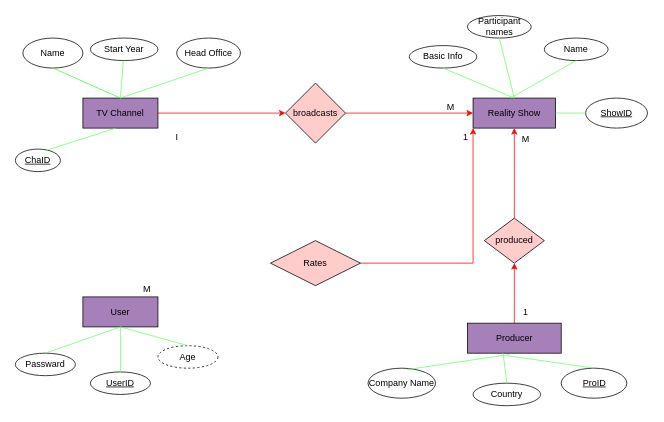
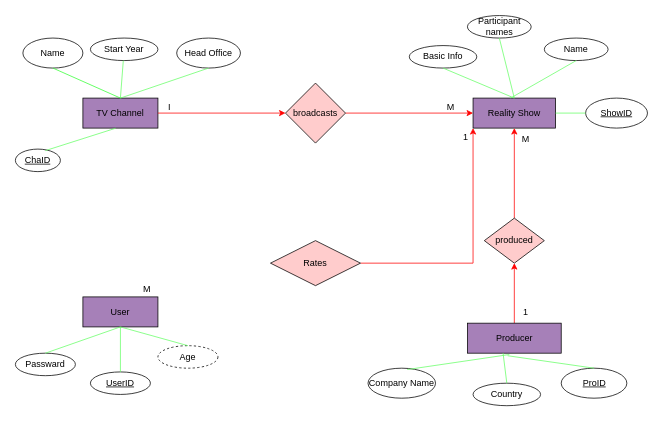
  <mxCell id="0" />
  <mxCell id="1" parent="0" />
  <mxCell id="2" value="TV Channel" style="whiteSpace=wrap;html=1;align=center;fillColor=#A680B8;" vertex="1" parent="1"><mxGeometry x="110" y="130" width="100" height="40" as="geometry" /></mxCell>
  <mxCell id="3" value="" style="edgeStyle=orthogonalEdgeStyle;rounded=0;orthogonalLoop=1;jettySize=auto;html=1;strokeColor=#FF0000;" edge="1" parent="1" source="4" target="5"><mxGeometry relative="1" as="geometry" /></mxCell>
  <mxCell id="4" value="broadcasts" style="rhombus;whiteSpace=wrap;html=1;fillColor=#FFCCCC;" vertex="1" parent="1"><mxGeometry x="380" y="110" width="80" height="80" as="geometry" /></mxCell>
  <mxCell id="5" value="Reality Show" style="whiteSpace=wrap;html=1;fillColor=#A680B8;" vertex="1" parent="1"><mxGeometry x="630" y="130" width="110" height="40" as="geometry" /></mxCell>
  <mxCell id="6" value="" style="edgeStyle=orthogonalEdgeStyle;rounded=0;orthogonalLoop=1;jettySize=auto;html=1;entryX=0;entryY=0.5;entryDx=0;entryDy=0;fillColor=#33FF33;strokeColor=#FF0000;" edge="1" parent="1" source="2" target="4"><mxGeometry relative="1" as="geometry"><mxPoint x="230" y="150" as="sourcePoint" /><mxPoint x="240" y="150" as="targetPoint" /></mxGeometry></mxCell>
  <mxCell id="7" value="M" style="text;html=1;align=center;verticalAlign=middle;resizable=0;points=[];autosize=1;strokeColor=none;fillColor=none;" vertex="1" parent="1"><mxGeometry x="585" y="128" width="30" height="30" as="geometry" /></mxCell>
- <mxCell id="8" value="I" style="text;html=1;align=center;verticalAlign=middle;resizable=0;points=[];autosize=1;strokeColor=none;fillColor=none;" vertex="1" parent="1"><mxGeometry x="220" y="168" width="30" height="30" as="geometry" /></mxCell>
+ <mxCell id="8" value="I" style="text;html=1;align=center;verticalAlign=middle;resizable=0;points=[];autosize=1;strokeColor=none;fillColor=none;" vertex="1" parent="1"><mxGeometry x="210" y="128" width="30" height="30" as="geometry" /></mxCell>
  <mxCell id="9" style="edgeStyle=orthogonalEdgeStyle;rounded=0;orthogonalLoop=1;jettySize=auto;html=1;exitX=0.5;exitY=0;exitDx=0;exitDy=0;entryX=0.5;entryY=1;entryDx=0;entryDy=0;strokeColor=#FF0000;" edge="1" parent="1" source="10" target="5"><mxGeometry relative="1" as="geometry" /></mxCell>
  <mxCell id="10" value="produced" style="rhombus;whiteSpace=wrap;html=1;fillColor=#FFCCCC;" vertex="1" parent="1"><mxGeometry x="645" y="290" width="80" height="60" as="geometry" /></mxCell>
  <mxCell id="11" style="edgeStyle=orthogonalEdgeStyle;rounded=0;orthogonalLoop=1;jettySize=auto;html=1;entryX=0.5;entryY=1;entryDx=0;entryDy=0;strokeColor=#FF0000;" edge="1" parent="1" source="12" target="10"><mxGeometry relative="1" as="geometry"><mxPoint x="688" y="340" as="targetPoint" /></mxGeometry></mxCell>
  <mxCell id="12" value="Producer" style="whiteSpace=wrap;html=1;fillColor=#A680B8;" vertex="1" parent="1"><mxGeometry x="622.5" y="430" width="125" height="40" as="geometry" /></mxCell>
  <mxCell id="13" value="1" style="text;html=1;align=center;verticalAlign=middle;resizable=0;points=[];autosize=1;strokeColor=none;fillColor=none;" vertex="1" parent="1"><mxGeometry x="685" y="400" width="30" height="30" as="geometry" /></mxCell>
  <mxCell id="14" value="M" style="text;html=1;align=center;verticalAlign=middle;resizable=0;points=[];autosize=1;strokeColor=none;fillColor=none;" vertex="1" parent="1"><mxGeometry x="685" y="170" width="30" height="30" as="geometry" /></mxCell>
  <mxCell id="15" value="User" style="whiteSpace=wrap;html=1;align=center;fillColor=#A680B8;" vertex="1" parent="1"><mxGeometry x="110" y="395" width="100" height="40" as="geometry" /></mxCell>
  <mxCell id="16" style="edgeStyle=orthogonalEdgeStyle;rounded=0;orthogonalLoop=1;jettySize=auto;html=1;exitX=1;exitY=0.5;exitDx=0;exitDy=0;entryX=0;entryY=1;entryDx=0;entryDy=0;strokeColor=#FF0000;" edge="1" parent="1" source="17" target="5"><mxGeometry relative="1" as="geometry" /></mxCell>
  <mxCell id="17" value="Rates" style="shape=rhombus;perimeter=rhombusPerimeter;whiteSpace=wrap;html=1;align=center;fillColor=#FFCCCC;" vertex="1" parent="1"><mxGeometry x="360" y="320" width="120" height="60" as="geometry" /></mxCell>
  <mxCell id="18" value="M" style="text;html=1;align=center;verticalAlign=middle;resizable=0;points=[];autosize=1;strokeColor=none;fillColor=none;" vertex="1" parent="1"><mxGeometry x="180" y="370" width="30" height="30" as="geometry" /></mxCell>
  <mxCell id="19" value="1" style="text;html=1;align=center;verticalAlign=middle;resizable=0;points=[];autosize=1;strokeColor=none;fillColor=none;" vertex="1" parent="1"><mxGeometry x="605" y="168" width="30" height="30" as="geometry" /></mxCell>
  <mxCell id="20" value="Name" style="ellipse;whiteSpace=wrap;html=1;align=center;" vertex="1" parent="1"><mxGeometry x="30" y="50" width="80" height="40" as="geometry" /></mxCell>
  <mxCell id="21" value="Start Year" style="ellipse;whiteSpace=wrap;html=1;align=center;" vertex="1" parent="1"><mxGeometry x="120" y="50" width="90" height="30" as="geometry" /></mxCell>
  <mxCell id="22" value="Head Office" style="ellipse;whiteSpace=wrap;html=1;align=center;" vertex="1" parent="1"><mxGeometry x="235" y="50" width="85" height="40" as="geometry" /></mxCell>
  <mxCell id="23" value="ChaID" style="ellipse;whiteSpace=wrap;html=1;align=center;fontStyle=4;" vertex="1" parent="1"><mxGeometry x="20" y="198" width="60" height="30" as="geometry" /></mxCell>
  <mxCell id="24" value="" style="endArrow=none;html=1;rounded=0;entryX=0.436;entryY=1.005;entryDx=0;entryDy=0;entryPerimeter=0;strokeColor=#66FF66;" edge="1" parent="1" target="2"><mxGeometry relative="1" as="geometry"><mxPoint x="60" y="200" as="sourcePoint" /><mxPoint x="150" y="180" as="targetPoint" /></mxGeometry></mxCell>
  <mxCell id="25" value="" style="endArrow=none;html=1;rounded=0;entryX=0.5;entryY=0;entryDx=0;entryDy=0;strokeColor=#33FF33;" edge="1" parent="1" target="2"><mxGeometry relative="1" as="geometry"><mxPoint x="70" y="90" as="sourcePoint" /><mxPoint x="230" y="90" as="targetPoint" /></mxGeometry></mxCell>
  <mxCell id="26" value="" style="endArrow=none;html=1;rounded=0;strokeColor=#66FF66;" edge="1" parent="1" source="21"><mxGeometry relative="1" as="geometry"><mxPoint x="165" y="80" as="sourcePoint" /><mxPoint x="160" y="130" as="targetPoint" /></mxGeometry></mxCell>
  <mxCell id="27" value="" style="endArrow=none;html=1;rounded=0;entryX=0.5;entryY=1;entryDx=0;entryDy=0;fillColor=#33FF99;strokeColor=#66FF66;" edge="1" parent="1" target="22"><mxGeometry relative="1" as="geometry"><mxPoint x="160" y="130" as="sourcePoint" /><mxPoint x="320" y="130" as="targetPoint" /></mxGeometry></mxCell>
  <mxCell id="28" value="Basic Info" style="ellipse;whiteSpace=wrap;html=1;align=center;" vertex="1" parent="1"><mxGeometry x="545" y="60" width="90" height="30" as="geometry" /></mxCell>
  <mxCell id="29" value="Participant names" style="ellipse;whiteSpace=wrap;html=1;align=center;" vertex="1" parent="1"><mxGeometry x="622.5" y="20" width="85" height="30" as="geometry" /></mxCell>
  <mxCell id="30" value="Name" style="ellipse;whiteSpace=wrap;html=1;align=center;" vertex="1" parent="1"><mxGeometry x="725" y="50" width="85" height="30" as="geometry" /></mxCell>
  <mxCell id="31" value="ShowID" style="ellipse;whiteSpace=wrap;html=1;align=center;fontStyle=4;" vertex="1" parent="1"><mxGeometry x="780" y="130" width="82.5" height="40" as="geometry" /></mxCell>
  <mxCell id="32" value="" style="endArrow=none;html=1;rounded=0;entryX=0.5;entryY=1;entryDx=0;entryDy=0;exitX=0.5;exitY=0;exitDx=0;exitDy=0;strokeColor=#66FF66;" edge="1" parent="1" source="5" target="28"><mxGeometry relative="1" as="geometry"><mxPoint x="420" y="50" as="sourcePoint" /><mxPoint x="580" y="50" as="targetPoint" /></mxGeometry></mxCell>
  <mxCell id="33" value="" style="endArrow=none;html=1;rounded=0;entryX=0.5;entryY=0;entryDx=0;entryDy=0;exitX=0.5;exitY=1;exitDx=0;exitDy=0;strokeColor=#66FF66;" edge="1" parent="1" source="29" target="5"><mxGeometry relative="1" as="geometry"><mxPoint x="580" y="60" as="sourcePoint" /><mxPoint x="740" y="60" as="targetPoint" /></mxGeometry></mxCell>
  <mxCell id="34" value="" style="endArrow=none;html=1;rounded=0;exitX=0.5;exitY=1;exitDx=0;exitDy=0;strokeColor=#66FF66;" edge="1" parent="1" source="30"><mxGeometry relative="1" as="geometry"><mxPoint x="420" y="130" as="sourcePoint" /><mxPoint x="680" y="130" as="targetPoint" /></mxGeometry></mxCell>
  <mxCell id="35" value="" style="endArrow=none;html=1;rounded=0;entryX=0;entryY=0.5;entryDx=0;entryDy=0;exitX=1;exitY=0.5;exitDx=0;exitDy=0;strokeColor=#66FF66;" edge="1" parent="1" source="5" target="31"><mxGeometry relative="1" as="geometry"><mxPoint x="740" y="140" as="sourcePoint" /><mxPoint x="900" y="140" as="targetPoint" /></mxGeometry></mxCell>
  <mxCell id="36" value="Country" style="ellipse;whiteSpace=wrap;html=1;align=center;" vertex="1" parent="1"><mxGeometry x="630" y="510" width="90" height="30" as="geometry" /></mxCell>
  <mxCell id="37" value="Company Name" style="ellipse;whiteSpace=wrap;html=1;align=center;" vertex="1" parent="1"><mxGeometry x="490" y="490" width="90" height="40" as="geometry" /></mxCell>
  <mxCell id="38" value="ProID" style="ellipse;whiteSpace=wrap;html=1;align=center;fontStyle=4;" vertex="1" parent="1"><mxGeometry x="747.5" y="490" width="87.5" height="40" as="geometry" /></mxCell>
  <mxCell id="39" value="" style="endArrow=none;html=1;rounded=0;entryX=0.447;entryY=1.045;entryDx=0;entryDy=0;entryPerimeter=0;exitX=0.582;exitY=0.045;exitDx=0;exitDy=0;exitPerimeter=0;strokeColor=#66FF66;" edge="1" parent="1" source="37" target="12"><mxGeometry relative="1" as="geometry"><mxPoint x="510" y="440" as="sourcePoint" /><mxPoint x="670" y="440" as="targetPoint" /></mxGeometry></mxCell>
  <mxCell id="40" value="" style="endArrow=none;html=1;rounded=0;entryX=0.428;entryY=1.085;entryDx=0;entryDy=0;entryPerimeter=0;exitX=0.5;exitY=0;exitDx=0;exitDy=0;strokeColor=#66FF66;" edge="1" parent="1" source="38" target="12"><mxGeometry relative="1" as="geometry"><mxPoint x="510" y="440" as="sourcePoint" /><mxPoint x="670" y="440" as="targetPoint" /></mxGeometry></mxCell>
  <mxCell id="41" value="" style="endArrow=none;html=1;rounded=0;exitX=0.5;exitY=0;exitDx=0;exitDy=0;strokeColor=#66FF66;" edge="1" parent="1" source="36"><mxGeometry relative="1" as="geometry"><mxPoint x="510" y="440" as="sourcePoint" /><mxPoint x="670" y="470" as="targetPoint" /></mxGeometry></mxCell>
  <mxCell id="42" value="Passward" style="ellipse;whiteSpace=wrap;html=1;align=center;" vertex="1" parent="1"><mxGeometry x="20" y="470" width="80" height="30" as="geometry" /></mxCell>
  <mxCell id="43" value="UserID" style="ellipse;whiteSpace=wrap;html=1;align=center;fontStyle=4;" vertex="1" parent="1"><mxGeometry x="120" y="495" width="80" height="30" as="geometry" /></mxCell>
  <mxCell id="44" value="Age" style="ellipse;whiteSpace=wrap;html=1;align=center;dashed=1;" vertex="1" parent="1"><mxGeometry x="210" y="460" width="80" height="30" as="geometry" /></mxCell>
  <mxCell id="45" value="" style="endArrow=none;html=1;rounded=0;exitX=0.5;exitY=0;exitDx=0;exitDy=0;entryX=0.5;entryY=1;entryDx=0;entryDy=0;strokeColor=#66FF66;" edge="1" parent="1" source="44" target="15"><mxGeometry relative="1" as="geometry"><mxPoint x="510" y="440" as="sourcePoint" /><mxPoint x="670" y="440" as="targetPoint" /></mxGeometry></mxCell>
  <mxCell id="46" value="" style="endArrow=none;html=1;rounded=0;exitX=0.5;exitY=0;exitDx=0;exitDy=0;entryX=0.5;entryY=1;entryDx=0;entryDy=0;strokeColor=#66FF66;" edge="1" parent="1" source="43" target="15"><mxGeometry relative="1" as="geometry"><mxPoint x="510" y="440" as="sourcePoint" /><mxPoint x="670" y="440" as="targetPoint" /></mxGeometry></mxCell>
  <mxCell id="47" value="" style="endArrow=none;html=1;rounded=0;exitX=0.5;exitY=0;exitDx=0;exitDy=0;entryX=0.5;entryY=1;entryDx=0;entryDy=0;strokeColor=#66FF66;" edge="1" parent="1" source="42" target="15"><mxGeometry relative="1" as="geometry"><mxPoint x="510" y="440" as="sourcePoint" /><mxPoint x="670" y="440" as="targetPoint" /></mxGeometry></mxCell>
